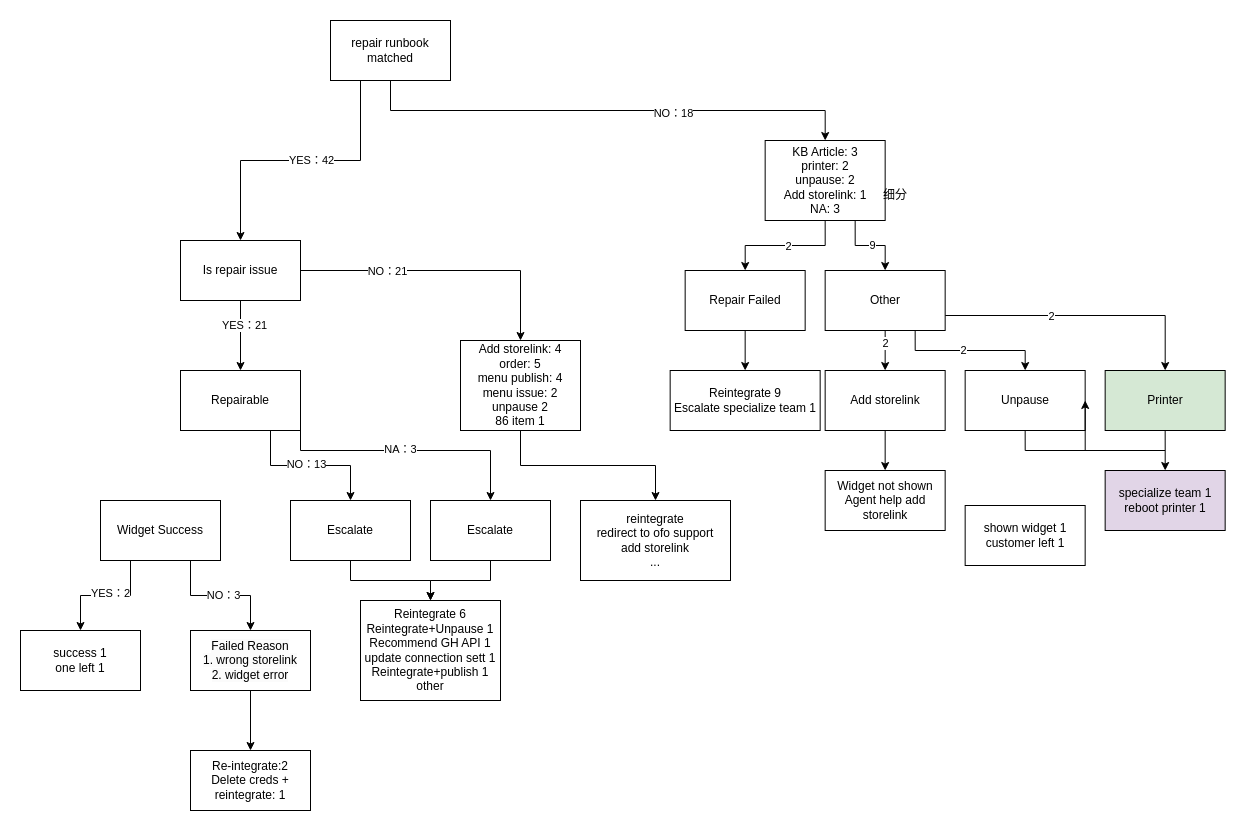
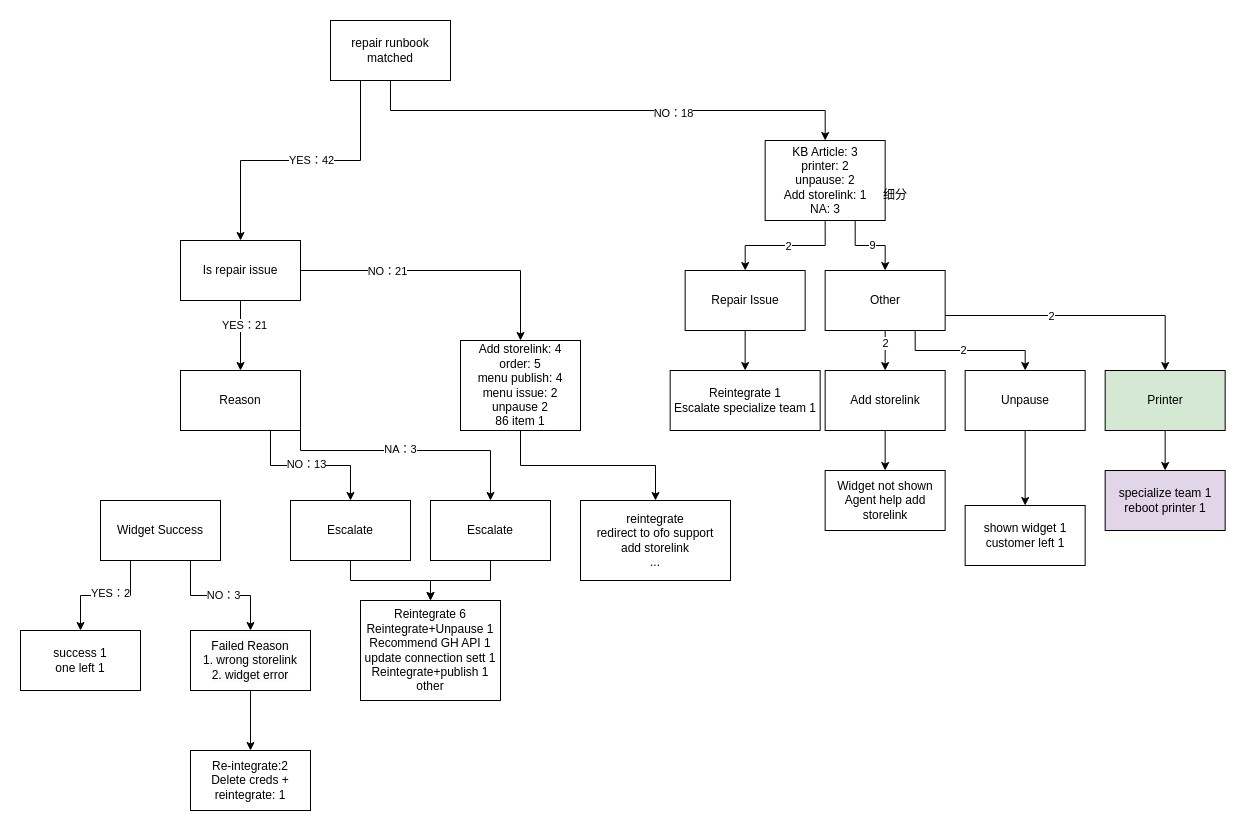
  <mxCell id="0" />
  <mxCell id="1" parent="0" />
  <mxCell id="2" style="edgeStyle=orthogonalEdgeStyle;rounded=0;orthogonalLoop=1;jettySize=auto;html=1;exitX=0.25;exitY=1;exitDx=0;exitDy=0;entryX=0.5;entryY=0;entryDx=0;entryDy=0;" parent="1" source="6" target="31" edge="1"><mxGeometry relative="1" as="geometry" /></mxCell>
  <mxCell id="3" value="YES：42" style="edgeLabel;html=1;align=center;verticalAlign=middle;resizable=0;points=[];" parent="2" vertex="1" connectable="0"><mxGeometry x="-0.071" y="-1" relative="1" as="geometry"><mxPoint as="offset" /></mxGeometry></mxCell>
  <mxCell id="4" style="edgeStyle=orthogonalEdgeStyle;rounded=0;orthogonalLoop=1;jettySize=auto;html=1;exitX=0.5;exitY=1;exitDx=0;exitDy=0;" parent="1" source="6" target="26" edge="1"><mxGeometry relative="1" as="geometry" /></mxCell>
  <mxCell id="5" value="NO：18" style="edgeLabel;html=1;align=center;verticalAlign=middle;resizable=0;points=[];" parent="4" vertex="1" connectable="0"><mxGeometry x="0.263" y="-2" relative="1" as="geometry"><mxPoint as="offset" /></mxGeometry></mxCell>
  <mxCell id="6" value="repair runbook matched" style="whiteSpace=wrap;html=1;" parent="1" vertex="1"><mxGeometry x="330" y="20" width="120" height="60" as="geometry" /></mxCell>
  <mxCell id="7" style="edgeStyle=orthogonalEdgeStyle;rounded=0;orthogonalLoop=1;jettySize=auto;html=1;exitX=0.75;exitY=1;exitDx=0;exitDy=0;entryX=0.5;entryY=0;entryDx=0;entryDy=0;" parent="1" source="11" target="18" edge="1"><mxGeometry relative="1" as="geometry" /></mxCell>
  <mxCell id="8" value="NO：13" style="edgeLabel;html=1;align=center;verticalAlign=middle;resizable=0;points=[];" parent="7" vertex="1" connectable="0"><mxGeometry x="-0.067" y="2" relative="1" as="geometry"><mxPoint as="offset" /></mxGeometry></mxCell>
  <mxCell id="9" style="edgeStyle=orthogonalEdgeStyle;rounded=0;orthogonalLoop=1;jettySize=auto;html=1;exitX=1;exitY=0.75;exitDx=0;exitDy=0;entryX=0.5;entryY=0;entryDx=0;entryDy=0;" parent="1" source="11" target="35" edge="1"><mxGeometry relative="1" as="geometry"><Array as="points"><mxPoint x="300" y="450" /><mxPoint x="490" y="450" /></Array></mxGeometry></mxCell>
  <mxCell id="10" value="NA：3" style="edgeLabel;html=1;align=center;verticalAlign=middle;resizable=0;points=[];" parent="9" vertex="1" connectable="0"><mxGeometry x="-0.025" y="2" relative="1" as="geometry"><mxPoint as="offset" /></mxGeometry></mxCell>
- <mxCell id="11" value="Repairable" style="whiteSpace=wrap;html=1;" parent="1" vertex="1"><mxGeometry x="180" y="370" width="120" height="60" as="geometry" /></mxCell>
+ <mxCell id="11" value="Reason" style="whiteSpace=wrap;html=1;" parent="1" vertex="1"><mxGeometry x="180" y="370" width="120" height="60" as="geometry" /></mxCell>
  <mxCell id="12" style="edgeStyle=orthogonalEdgeStyle;rounded=0;orthogonalLoop=1;jettySize=auto;html=1;exitX=0.25;exitY=1;exitDx=0;exitDy=0;entryX=0.5;entryY=0;entryDx=0;entryDy=0;" parent="1" source="16" target="19" edge="1"><mxGeometry relative="1" as="geometry" /></mxCell>
  <mxCell id="13" value="YES：2" style="edgeLabel;html=1;align=center;verticalAlign=middle;resizable=0;points=[];" parent="12" vertex="1" connectable="0"><mxGeometry x="-0.061" y="-3" relative="1" as="geometry"><mxPoint as="offset" /></mxGeometry></mxCell>
  <mxCell id="14" style="edgeStyle=orthogonalEdgeStyle;rounded=0;orthogonalLoop=1;jettySize=auto;html=1;exitX=0.75;exitY=1;exitDx=0;exitDy=0;" parent="1" source="16" target="21" edge="1"><mxGeometry relative="1" as="geometry" /></mxCell>
  <mxCell id="15" value="NO：3" style="edgeLabel;html=1;align=center;verticalAlign=middle;resizable=0;points=[];" parent="14" vertex="1" connectable="0"><mxGeometry x="0.033" y="1" relative="1" as="geometry"><mxPoint as="offset" /></mxGeometry></mxCell>
  <mxCell id="16" value="Widget Success" style="whiteSpace=wrap;html=1;" parent="1" vertex="1"><mxGeometry x="100" y="500" width="120" height="60" as="geometry" /></mxCell>
  <mxCell id="17" style="edgeStyle=orthogonalEdgeStyle;rounded=0;orthogonalLoop=1;jettySize=auto;html=1;exitX=0.5;exitY=1;exitDx=0;exitDy=0;" parent="1" source="18" target="47" edge="1"><mxGeometry relative="1" as="geometry" /></mxCell>
  <mxCell id="18" value="Escalate" style="whiteSpace=wrap;html=1;" parent="1" vertex="1"><mxGeometry x="290" y="500" width="120" height="60" as="geometry" /></mxCell>
  <mxCell id="19" value="success 1&lt;br&gt;one left 1" style="whiteSpace=wrap;html=1;" parent="1" vertex="1"><mxGeometry x="20" y="630" width="120" height="60" as="geometry" /></mxCell>
  <mxCell id="20" style="edgeStyle=orthogonalEdgeStyle;rounded=0;orthogonalLoop=1;jettySize=auto;html=1;exitX=0.5;exitY=1;exitDx=0;exitDy=0;" parent="1" source="21" target="46" edge="1"><mxGeometry relative="1" as="geometry" /></mxCell>
  <mxCell id="21" value="&lt;span style=&quot;color: rgb(0, 0, 0); font-family: Helvetica; font-size: 12px; font-style: normal; font-variant-ligatures: normal; font-variant-caps: normal; font-weight: 400; letter-spacing: normal; orphans: 2; text-align: center; text-indent: 0px; text-transform: none; widows: 2; word-spacing: 0px; -webkit-text-stroke-width: 0px; white-space: normal; background-color: rgb(251, 251, 251); text-decoration-thickness: initial; text-decoration-style: initial; text-decoration-color: initial; display: inline !important; float: none;&quot;&gt;Failed Reason&lt;br&gt;1. wrong storelink&lt;br&gt;2. widget error&lt;/span&gt;" style="whiteSpace=wrap;html=1;" parent="1" vertex="1"><mxGeometry x="190" y="630" width="120" height="60" as="geometry" /></mxCell>
  <mxCell id="22" style="edgeStyle=orthogonalEdgeStyle;rounded=0;orthogonalLoop=1;jettySize=auto;html=1;exitX=0.5;exitY=1;exitDx=0;exitDy=0;" parent="1" source="26" target="37" edge="1"><mxGeometry relative="1" as="geometry" /></mxCell>
  <mxCell id="23" value="2" style="edgeLabel;html=1;align=center;verticalAlign=middle;resizable=0;points=[];" parent="22" vertex="1" connectable="0"><mxGeometry x="-0.04" relative="1" as="geometry"><mxPoint as="offset" /></mxGeometry></mxCell>
  <mxCell id="24" style="edgeStyle=orthogonalEdgeStyle;rounded=0;orthogonalLoop=1;jettySize=auto;html=1;exitX=0.75;exitY=1;exitDx=0;exitDy=0;entryX=0.5;entryY=0;entryDx=0;entryDy=0;" parent="1" source="26" target="44" edge="1"><mxGeometry relative="1" as="geometry" /></mxCell>
  <mxCell id="25" value="9" style="edgeLabel;html=1;align=center;verticalAlign=middle;resizable=0;points=[];" parent="24" vertex="1" connectable="0"><mxGeometry x="0.057" y="1" relative="1" as="geometry"><mxPoint as="offset" /></mxGeometry></mxCell>
  <mxCell id="26" value="KB Article: 3&lt;br&gt;printer: 2&lt;br&gt;unpause: 2&lt;br&gt;Add storelink: 1&lt;br&gt;NA: 3" style="whiteSpace=wrap;html=1;" parent="1" vertex="1"><mxGeometry x="764.66" y="140" width="120" height="80" as="geometry" /></mxCell>
  <mxCell id="27" style="edgeStyle=orthogonalEdgeStyle;rounded=0;orthogonalLoop=1;jettySize=auto;html=1;exitX=0.5;exitY=1;exitDx=0;exitDy=0;" parent="1" source="31" target="11" edge="1"><mxGeometry relative="1" as="geometry" /></mxCell>
  <mxCell id="28" value="YES：21" style="edgeLabel;html=1;align=center;verticalAlign=middle;resizable=0;points=[];" parent="27" vertex="1" connectable="0"><mxGeometry x="-0.314" y="3" relative="1" as="geometry"><mxPoint as="offset" /></mxGeometry></mxCell>
  <mxCell id="29" style="edgeStyle=orthogonalEdgeStyle;rounded=0;orthogonalLoop=1;jettySize=auto;html=1;exitX=1;exitY=0.5;exitDx=0;exitDy=0;" parent="1" source="31" target="33" edge="1"><mxGeometry relative="1" as="geometry" /></mxCell>
  <mxCell id="30" value="NO：21" style="edgeLabel;html=1;align=center;verticalAlign=middle;resizable=0;points=[];" parent="29" vertex="1" connectable="0"><mxGeometry x="-0.409" relative="1" as="geometry"><mxPoint as="offset" /></mxGeometry></mxCell>
  <mxCell id="31" value="Is repair issue" style="whiteSpace=wrap;html=1;" parent="1" vertex="1"><mxGeometry x="180" y="240" width="120" height="60" as="geometry" /></mxCell>
  <mxCell id="32" style="edgeStyle=orthogonalEdgeStyle;rounded=0;orthogonalLoop=1;jettySize=auto;html=1;exitX=0.5;exitY=1;exitDx=0;exitDy=0;" parent="1" source="33" target="58" edge="1"><mxGeometry relative="1" as="geometry" /></mxCell>
  <mxCell id="33" value="Add storelink: 4&lt;br&gt;order: 5&lt;br&gt;menu publish: 4&lt;div&gt;menu issue: 2&lt;br&gt;unpause 2&lt;br&gt;86 item 1&lt;/div&gt;" style="whiteSpace=wrap;html=1;" parent="1" vertex="1"><mxGeometry x="460" y="340" width="120" height="90" as="geometry" /></mxCell>
  <mxCell id="34" style="edgeStyle=orthogonalEdgeStyle;rounded=0;orthogonalLoop=1;jettySize=auto;html=1;exitX=0.5;exitY=1;exitDx=0;exitDy=0;" parent="1" source="35" target="47" edge="1"><mxGeometry relative="1" as="geometry" /></mxCell>
  <mxCell id="35" value="Escalate" style="whiteSpace=wrap;html=1;" parent="1" vertex="1"><mxGeometry x="430" y="500" width="120" height="60" as="geometry" /></mxCell>
  <mxCell id="36" style="edgeStyle=orthogonalEdgeStyle;rounded=0;orthogonalLoop=1;jettySize=auto;html=1;exitX=0.5;exitY=1;exitDx=0;exitDy=0;entryX=0.5;entryY=0;entryDx=0;entryDy=0;" parent="1" source="37" target="48" edge="1"><mxGeometry relative="1" as="geometry" /></mxCell>
- <mxCell id="37" value="Repair Failed" style="whiteSpace=wrap;html=1;" parent="1" vertex="1"><mxGeometry x="684.66" y="270" width="120" height="60" as="geometry" /></mxCell>
+ <mxCell id="37" value="Repair Issue" style="whiteSpace=wrap;html=1;" parent="1" vertex="1"><mxGeometry x="684.66" y="270" width="120" height="60" as="geometry" /></mxCell>
  <mxCell id="38" style="edgeStyle=orthogonalEdgeStyle;rounded=0;orthogonalLoop=1;jettySize=auto;html=1;exitX=0.5;exitY=1;exitDx=0;exitDy=0;entryX=0.5;entryY=0;entryDx=0;entryDy=0;" parent="1" source="44" target="50" edge="1"><mxGeometry relative="1" as="geometry" /></mxCell>
  <mxCell id="39" value="2" style="edgeLabel;html=1;align=center;verticalAlign=middle;resizable=0;points=[];" parent="38" vertex="1" connectable="0"><mxGeometry x="-0.409" relative="1" as="geometry"><mxPoint as="offset" /></mxGeometry></mxCell>
  <mxCell id="40" style="edgeStyle=orthogonalEdgeStyle;rounded=0;orthogonalLoop=1;jettySize=auto;html=1;exitX=0.75;exitY=1;exitDx=0;exitDy=0;" parent="1" source="44" target="53" edge="1"><mxGeometry relative="1" as="geometry" /></mxCell>
  <mxCell id="41" value="2" style="edgeLabel;html=1;align=center;verticalAlign=middle;resizable=0;points=[];" parent="40" vertex="1" connectable="0"><mxGeometry x="-0.091" y="1" relative="1" as="geometry"><mxPoint as="offset" /></mxGeometry></mxCell>
  <mxCell id="42" style="edgeStyle=orthogonalEdgeStyle;rounded=0;orthogonalLoop=1;jettySize=auto;html=1;exitX=1;exitY=0.75;exitDx=0;exitDy=0;" parent="1" source="44" target="56" edge="1"><mxGeometry relative="1" as="geometry" /></mxCell>
  <mxCell id="43" value="2" style="edgeLabel;html=1;align=center;verticalAlign=middle;resizable=0;points=[];" parent="42" vertex="1" connectable="0"><mxGeometry x="-0.226" relative="1" as="geometry"><mxPoint as="offset" /></mxGeometry></mxCell>
  <mxCell id="44" value="Other" style="whiteSpace=wrap;html=1;" parent="1" vertex="1"><mxGeometry x="824.66" y="270" width="120" height="60" as="geometry" /></mxCell>
  <mxCell id="45" value="细分" style="text;html=1;align=center;verticalAlign=middle;whiteSpace=wrap;rounded=0;" parent="1" vertex="1"><mxGeometry x="864.66" y="180" width="60" height="30" as="geometry" /></mxCell>
  <mxCell id="46" value="Re-integrate:2&lt;br&gt;Delete creds + reintegrate: 1" style="whiteSpace=wrap;html=1;" parent="1" vertex="1"><mxGeometry x="190" y="750" width="120" height="60" as="geometry" /></mxCell>
  <mxCell id="47" value="Reintegrate 6&lt;br&gt;Reintegrate+Unpause 1&lt;br&gt;Recommend GH API 1&lt;br&gt;update connection sett 1&lt;br&gt;Reintegrate+publish 1&lt;br&gt;other" style="whiteSpace=wrap;html=1;" parent="1" vertex="1"><mxGeometry x="360" y="600" width="140" height="100" as="geometry" /></mxCell>
- <mxCell id="48" value="Reintegrate 9&lt;br&gt;Escalate specialize team 1" style="whiteSpace=wrap;html=1;" parent="1" vertex="1"><mxGeometry x="669.66" y="370" width="150" height="60" as="geometry" /></mxCell>
+ <mxCell id="48" value="Reintegrate 1&lt;br&gt;Escalate specialize team 1" style="whiteSpace=wrap;html=1;" parent="1" vertex="1"><mxGeometry x="669.66" y="370" width="150" height="60" as="geometry" /></mxCell>
  <mxCell id="49" style="edgeStyle=orthogonalEdgeStyle;rounded=0;orthogonalLoop=1;jettySize=auto;html=1;exitX=0.5;exitY=1;exitDx=0;exitDy=0;entryX=0.5;entryY=0;entryDx=0;entryDy=0;" parent="1" source="50" target="51" edge="1"><mxGeometry relative="1" as="geometry" /></mxCell>
  <mxCell id="50" value="Add storelink" style="whiteSpace=wrap;html=1;" parent="1" vertex="1"><mxGeometry x="824.66" y="370" width="120" height="60" as="geometry" /></mxCell>
  <mxCell id="51" value="Widget not shown&lt;br&gt;Agent help add storelink" style="whiteSpace=wrap;html=1;" parent="1" vertex="1"><mxGeometry x="824.66" y="470" width="120" height="60" as="geometry" /></mxCell>
- <mxCell id="52" style="edgeStyle=orthogonalEdgeStyle;rounded=0;orthogonalLoop=1;jettySize=auto;html=1;exitX=0.5;exitY=1;exitDx=0;exitDy=0;" parent="1" source="53" target="57" edge="1"><mxGeometry relative="1" as="geometry" /></mxCell>
+ <mxCell id="52" style="edgeStyle=orthogonalEdgeStyle;rounded=0;orthogonalLoop=1;jettySize=auto;html=1;exitX=0.5;exitY=1;exitDx=0;exitDy=0;" parent="1" source="53" target="54" edge="1"><mxGeometry relative="1" as="geometry" /></mxCell>
  <mxCell id="53" value="Unpause" style="whiteSpace=wrap;html=1;" parent="1" vertex="1"><mxGeometry x="964.66" y="370" width="120" height="60" as="geometry" /></mxCell>
  <mxCell id="54" value="shown widget 1&lt;br&gt;customer left 1" style="whiteSpace=wrap;html=1;" parent="1" vertex="1"><mxGeometry x="964.66" y="505" width="120" height="60" as="geometry" /></mxCell>
- <mxCell id="55" style="edgeStyle=orthogonalEdgeStyle;rounded=0;orthogonalLoop=1;jettySize=auto;html=1;exitX=0.5;exitY=1;exitDx=0;exitDy=0;" parent="1" source="56" target="53" edge="1"><mxGeometry relative="1" as="geometry" /></mxCell>
+ <mxCell id="55" style="edgeStyle=orthogonalEdgeStyle;rounded=0;orthogonalLoop=1;jettySize=auto;html=1;exitX=0.5;exitY=1;exitDx=0;exitDy=0;entryX=0.5;entryY=0;entryDx=0;entryDy=0;" parent="1" source="56" target="57" edge="1"><mxGeometry relative="1" as="geometry" /></mxCell>
  <mxCell id="56" value="Printer" style="whiteSpace=wrap;html=1;fillColor=#d5e8d4;" parent="1" vertex="1"><mxGeometry x="1104.66" y="370" width="120" height="60" as="geometry" /></mxCell>
  <mxCell id="57" value="specialize team 1&lt;br&gt;reboot printer 1" style="whiteSpace=wrap;html=1;fillColor=#e1d5e7;" parent="1" vertex="1"><mxGeometry x="1104.66" y="470" width="120" height="60" as="geometry" /></mxCell>
  <mxCell id="58" value="reintegrate&lt;br&gt;redirect to ofo support&lt;br&gt;add storelink&lt;br&gt;..." style="whiteSpace=wrap;html=1;" parent="1" vertex="1"><mxGeometry x="580" y="500" width="150" height="80" as="geometry" /></mxCell>
